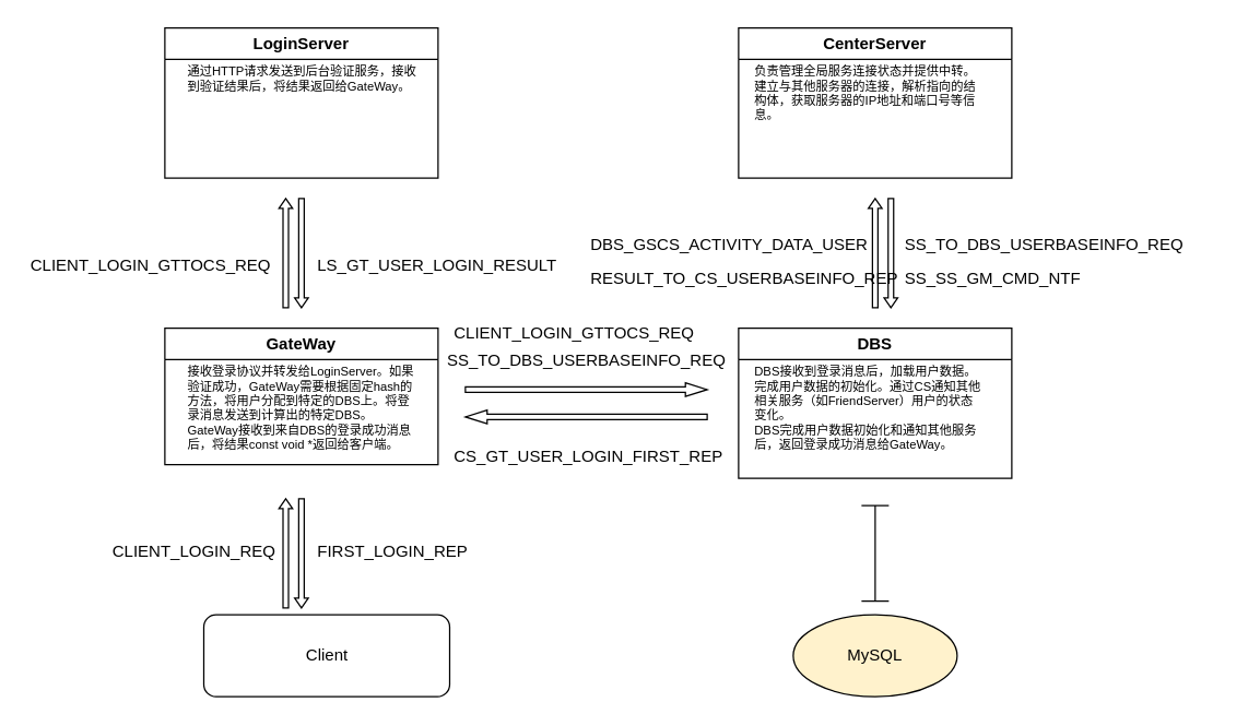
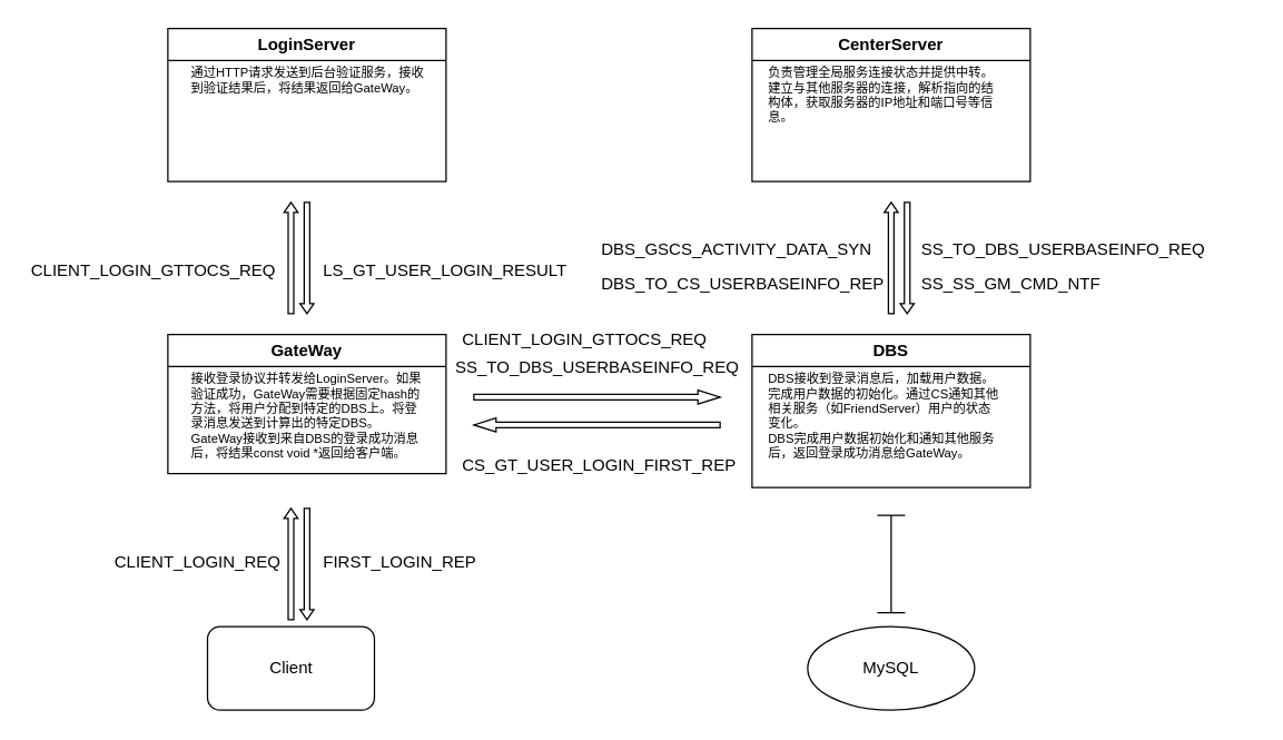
  <mxCell id="0" />
  <mxCell id="1" parent="0" />
  <mxCell id="2" value="DBS" style="swimlane;whiteSpace=wrap;html=1;" vertex="1" parent="1"><mxGeometry x="540" y="240" width="200" height="110" as="geometry" /></mxCell>
  <mxCell id="3" value="DBS接收到登录消息后，加载用户数据。完成用户数据的初始化。通过CS通知其他相关服务（如FriendServer）用户的状态变化。&#10;DBS完成用户数据初始化和通知其他服务后，返回登录成功消息给GateWay。" style="text;whiteSpace=wrap;fontSize=9;" vertex="1" parent="2"><mxGeometry x="10" y="20" width="170" height="80" as="geometry" /></mxCell>
- <mxCell id="4" value="MySQL" style="ellipse;whiteSpace=wrap;html=1;fillColor=#fff2cc;" vertex="1" parent="1"><mxGeometry x="580" y="450" width="120" height="60" as="geometry" /></mxCell>
- <mxCell id="5" value="Client" style="rounded=1;whiteSpace=wrap;html=1;" vertex="1" parent="1"><mxGeometry x="148.5" y="450" width="180" height="60" as="geometry" /></mxCell>
+ <mxCell id="4" value="MySQL" style="ellipse;whiteSpace=wrap;html=1;" vertex="1" parent="1"><mxGeometry x="580" y="450" width="120" height="60" as="geometry" /></mxCell>
+ <mxCell id="5" value="Client" style="rounded=1;whiteSpace=wrap;html=1;" vertex="1" parent="1"><mxGeometry x="148.5" y="450" width="120" height="60" as="geometry" /></mxCell>
  <mxCell id="6" value="GateWay" style="swimlane;whiteSpace=wrap;html=1;" vertex="1" parent="1"><mxGeometry x="120" y="240" width="200" height="100" as="geometry" /></mxCell>
  <mxCell id="7" value="接收登录协议并转发给LoginServer。如果验证成功，GateWay需要根据固定hash的方法，将用户分配到特定的DBS上。将登录消息发送到计算出的特定DBS。&#10;GateWay接收到来自DBS的登录成功消息后，将结果const void *返回给客户端。" style="text;whiteSpace=wrap;fontSize=9;" vertex="1" parent="6"><mxGeometry x="15" y="20" width="170" height="80" as="geometry" /></mxCell>
  <mxCell id="8" value="CenterServer" style="swimlane;whiteSpace=wrap;html=1;" vertex="1" parent="1"><mxGeometry x="540" y="20" width="200" height="110" as="geometry" /></mxCell>
  <mxCell id="9" value="负责管理全局服务连接状态并提供中转。建立与其他服务器的连接，解析指向的结构体，获取服务器的IP地址和端口号等信息。" style="text;whiteSpace=wrap;fontSize=9;" vertex="1" parent="8"><mxGeometry x="10" y="20" width="170" height="80" as="geometry" /></mxCell>
  <mxCell id="10" value="LoginServer" style="swimlane;whiteSpace=wrap;html=1;" vertex="1" parent="1"><mxGeometry x="120" y="20" width="200" height="110" as="geometry" /></mxCell>
  <mxCell id="11" value="通过HTTP请求发送到后台验证服务，接收到验证结果后，将结果返回给GateWay。" style="text;whiteSpace=wrap;fontSize=9;" vertex="1" parent="10"><mxGeometry x="15" y="20" width="170" height="80" as="geometry" /></mxCell>
  <mxCell id="12" value="CLIENT_LOGIN_REQ" style="text;whiteSpace=wrap;" vertex="1" parent="1"><mxGeometry x="80" y="390" width="150" height="40" as="geometry" /></mxCell>
  <mxCell id="13" value="" style="shape=crossbar;whiteSpace=wrap;html=1;rounded=1;direction=south;" vertex="1" parent="1"><mxGeometry x="630" y="370" width="20" height="70" as="geometry" /></mxCell>
  <mxCell id="14" value="" style="shape=singleArrow;whiteSpace=wrap;html=1;arrowWidth=0.4;arrowSize=0.09;rotation=-90;" vertex="1" parent="1"><mxGeometry x="168.5" y="180" width="80" height="10" as="geometry" /></mxCell>
  <mxCell id="15" value="" style="shape=singleArrow;whiteSpace=wrap;html=1;arrowWidth=0.4;arrowSize=0.09;rotation=90;" vertex="1" parent="1"><mxGeometry x="180" y="180" width="80" height="10" as="geometry" /></mxCell>
  <mxCell id="16" value="" style="shape=singleArrow;whiteSpace=wrap;html=1;arrowWidth=0.4;arrowSize=0.09;rotation=-90;" vertex="1" parent="1"><mxGeometry x="600" y="180" width="80" height="10" as="geometry" /></mxCell>
  <mxCell id="17" value="" style="shape=singleArrow;whiteSpace=wrap;html=1;arrowWidth=0.4;arrowSize=0.09;rotation=90;" vertex="1" parent="1"><mxGeometry x="611.5" y="180" width="80" height="10" as="geometry" /></mxCell>
  <mxCell id="18" value="" style="shape=singleArrow;whiteSpace=wrap;html=1;arrowWidth=0.4;arrowSize=0.09;rotation=-90;" vertex="1" parent="1"><mxGeometry x="168.5" y="400" width="80" height="10" as="geometry" /></mxCell>
  <mxCell id="19" value="" style="shape=singleArrow;whiteSpace=wrap;html=1;arrowWidth=0.4;arrowSize=0.09;rotation=90;" vertex="1" parent="1"><mxGeometry x="180" y="400" width="80" height="10" as="geometry" /></mxCell>
  <mxCell id="20" value="" style="shape=singleArrow;whiteSpace=wrap;html=1;arrowWidth=0.4;arrowSize=0.09;" vertex="1" parent="1"><mxGeometry x="340" y="280" width="177" height="10" as="geometry" /></mxCell>
  <mxCell id="21" value="" style="shape=singleArrow;whiteSpace=wrap;html=1;arrowWidth=0.4;arrowSize=0.09;rotation=-180;" vertex="1" parent="1"><mxGeometry x="340" y="300" width="177" height="10" as="geometry" /></mxCell>
  <mxCell id="22" value="CLIENT_LOGIN_GTTOCS_REQ" style="text;whiteSpace=wrap;" vertex="1" parent="1"><mxGeometry x="20" y="180" width="210" height="40" as="geometry" /></mxCell>
  <mxCell id="23" value="LS_GT_USER_LOGIN_RESULT" style="text;whiteSpace=wrap;" vertex="1" parent="1"><mxGeometry x="230" y="180" width="210" height="40" as="geometry" /></mxCell>
  <mxCell id="24" value="FIRST_LOGIN_REP" style="text;whiteSpace=wrap;" vertex="1" parent="1"><mxGeometry x="230" y="390" width="150" height="40" as="geometry" /></mxCell>
  <mxCell id="25" value="CLIENT_LOGIN_GTTOCS_REQ" style="text;whiteSpace=wrap;" vertex="1" parent="1"><mxGeometry x="330" y="230" width="210" height="40" as="geometry" /></mxCell>
  <mxCell id="26" value="CS_GT_USER_LOGIN_FIRST_REP" style="text;whiteSpace=wrap;" vertex="1" parent="1"><mxGeometry x="330" y="320" width="230" height="40" as="geometry" /></mxCell>
  <mxCell id="27" value="SS_TO_DBS_USERBASEINFO_REQ" style="text;whiteSpace=wrap;" vertex="1" parent="1"><mxGeometry x="325" y="250" width="240" height="40" as="geometry" /></mxCell>
- <mxCell id="28" value="DBS_GSCS_ACTIVITY_DATA_USER" style="text;whiteSpace=wrap;" vertex="1" parent="1"><mxGeometry x="430" y="165" width="230" height="40" as="geometry" /></mxCell>
+ <mxCell id="28" value="DBS_GSCS_ACTIVITY_DATA_SYN" style="text;whiteSpace=wrap;" vertex="1" parent="1"><mxGeometry x="430" y="165" width="230" height="40" as="geometry" /></mxCell>
  <mxCell id="29" value="SS_TO_DBS_USERBASEINFO_REQ" style="text;whiteSpace=wrap;" vertex="1" parent="1"><mxGeometry x="660" y="165" width="240" height="40" as="geometry" /></mxCell>
- <mxCell id="30" value="RESULT_TO_CS_USERBASEINFO_REP" style="text;whiteSpace=wrap;" vertex="1" parent="1"><mxGeometry x="430" y="190" width="240" height="40" as="geometry" /></mxCell>
+ <mxCell id="30" value="DBS_TO_CS_USERBASEINFO_REP" style="text;whiteSpace=wrap;" vertex="1" parent="1"><mxGeometry x="430" y="190" width="240" height="40" as="geometry" /></mxCell>
  <mxCell id="31" value="SS_SS_GM_CMD_NTF" style="text;whiteSpace=wrap;" vertex="1" parent="1"><mxGeometry x="660" y="190" width="160" height="40" as="geometry" /></mxCell>
